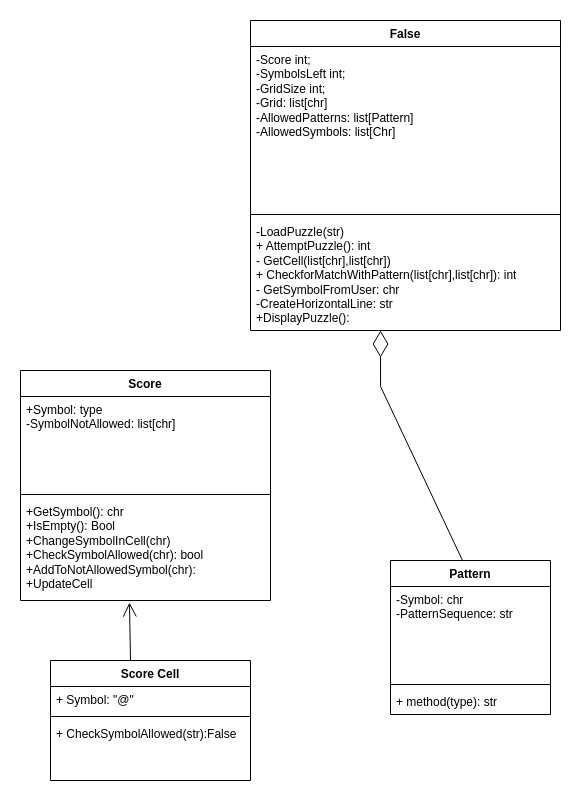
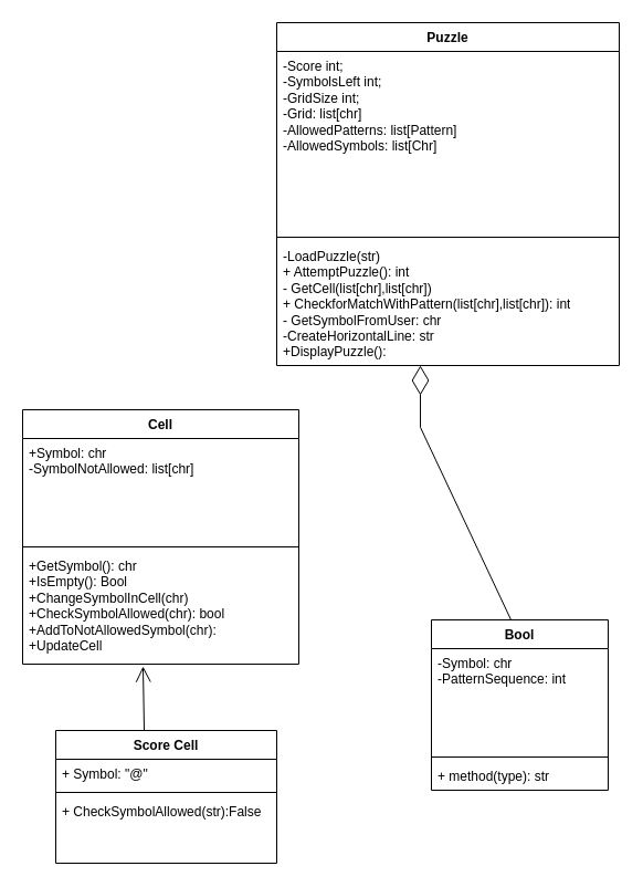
  <mxCell id="0" />
  <mxCell id="1" parent="0" />
- <mxCell id="2" value="False" style="swimlane;fontStyle=1;align=center;verticalAlign=top;childLayout=stackLayout;horizontal=1;startSize=26;horizontalStack=0;resizeParent=1;resizeParentMax=0;resizeLast=0;collapsible=1;marginBottom=0;whiteSpace=wrap;html=1;" parent="1" vertex="1"><mxGeometry x="250" y="20" width="310" height="310" as="geometry" /></mxCell>
+ <mxCell id="2" value="Puzzle" style="swimlane;fontStyle=1;align=center;verticalAlign=top;childLayout=stackLayout;horizontal=1;startSize=26;horizontalStack=0;resizeParent=1;resizeParentMax=0;resizeLast=0;collapsible=1;marginBottom=0;whiteSpace=wrap;html=1;" parent="1" vertex="1"><mxGeometry x="250" y="20" width="310" height="310" as="geometry" /></mxCell>
  <mxCell id="3" value="-Score int;&lt;br&gt;-SymbolsLeft int;&lt;br&gt;-GridSize int;&lt;br&gt;-Grid: list[chr]&lt;br&gt;-AllowedPatterns: list[Pattern]&lt;br&gt;-AllowedSymbols: list[Chr]" style="text;strokeColor=none;fillColor=none;align=left;verticalAlign=top;spacingLeft=4;spacingRight=4;overflow=hidden;rotatable=0;points=[[0,0.5],[1,0.5]];portConstraint=eastwest;whiteSpace=wrap;html=1;" parent="2" vertex="1"><mxGeometry y="26" width="310" height="164" as="geometry" /></mxCell>
  <mxCell id="4" value="" style="line;strokeWidth=1;fillColor=none;align=left;verticalAlign=middle;spacingTop=-1;spacingLeft=3;spacingRight=3;rotatable=0;labelPosition=right;points=[];portConstraint=eastwest;strokeColor=inherit;" parent="2" vertex="1"><mxGeometry y="190" width="310" height="8" as="geometry" /></mxCell>
  <mxCell id="5" value="-LoadPuzzle(str)&lt;br&gt;+ AttemptPuzzle(): int&lt;br&gt;- GetCell(list[chr],list[chr])&lt;br&gt;+ CheckforMatchWithPattern(list[chr],list[chr]): int&lt;br&gt;- GetSymbolFromUser: chr&lt;br&gt;-CreateHorizontalLine: str&lt;br&gt;+DisplayPuzzle():" style="text;strokeColor=none;fillColor=none;align=left;verticalAlign=top;spacingLeft=4;spacingRight=4;overflow=hidden;rotatable=0;points=[[0,0.5],[1,0.5]];portConstraint=eastwest;whiteSpace=wrap;html=1;" parent="2" vertex="1"><mxGeometry y="198" width="310" height="112" as="geometry" /></mxCell>
- <mxCell id="6" value="Score" style="swimlane;fontStyle=1;align=center;verticalAlign=top;childLayout=stackLayout;horizontal=1;startSize=26;horizontalStack=0;resizeParent=1;resizeParentMax=0;resizeLast=0;collapsible=1;marginBottom=0;whiteSpace=wrap;html=1;" parent="1" vertex="1"><mxGeometry x="20" y="370" width="250" height="230" as="geometry" /></mxCell>
- <mxCell id="7" value="+Symbol: type&lt;br&gt;-SymbolNotAllowed: list[chr]" style="text;strokeColor=none;fillColor=none;align=left;verticalAlign=top;spacingLeft=4;spacingRight=4;overflow=hidden;rotatable=0;points=[[0,0.5],[1,0.5]];portConstraint=eastwest;whiteSpace=wrap;html=1;" parent="6" vertex="1"><mxGeometry y="26" width="250" height="94" as="geometry" /></mxCell>
+ <mxCell id="6" value="Cell" style="swimlane;fontStyle=1;align=center;verticalAlign=top;childLayout=stackLayout;horizontal=1;startSize=26;horizontalStack=0;resizeParent=1;resizeParentMax=0;resizeLast=0;collapsible=1;marginBottom=0;whiteSpace=wrap;html=1;" parent="1" vertex="1"><mxGeometry x="20" y="370" width="250" height="230" as="geometry" /></mxCell>
+ <mxCell id="7" value="+Symbol: chr&lt;br&gt;-SymbolNotAllowed: list[chr]" style="text;strokeColor=none;fillColor=none;align=left;verticalAlign=top;spacingLeft=4;spacingRight=4;overflow=hidden;rotatable=0;points=[[0,0.5],[1,0.5]];portConstraint=eastwest;whiteSpace=wrap;html=1;" parent="6" vertex="1"><mxGeometry y="26" width="250" height="94" as="geometry" /></mxCell>
  <mxCell id="8" value="" style="line;strokeWidth=1;fillColor=none;align=left;verticalAlign=middle;spacingTop=-1;spacingLeft=3;spacingRight=3;rotatable=0;labelPosition=right;points=[];portConstraint=eastwest;strokeColor=inherit;" parent="6" vertex="1"><mxGeometry y="120" width="250" height="8" as="geometry" /></mxCell>
  <mxCell id="9" value="+GetSymbol(): chr&lt;br&gt;+IsEmpty(): Bool&lt;br&gt;+ChangeSymbolInCell(chr)&lt;br&gt;+CheckSymbolAllowed(chr): bool&lt;br&gt;+AddToNotAllowedSymbol(chr):&amp;nbsp;&lt;br&gt;+UpdateCell" style="text;strokeColor=none;fillColor=none;align=left;verticalAlign=top;spacingLeft=4;spacingRight=4;overflow=hidden;rotatable=0;points=[[0,0.5],[1,0.5]];portConstraint=eastwest;whiteSpace=wrap;html=1;" parent="6" vertex="1"><mxGeometry y="128" width="250" height="102" as="geometry" /></mxCell>
  <mxCell id="10" value="" style="endArrow=diamondThin;endFill=0;endSize=24;html=1;rounded=0;exitX=0.581;exitY=-0.021;exitDx=0;exitDy=0;exitPerimeter=0;entryX=0.783;entryY=1.036;entryDx=0;entryDy=0;entryPerimeter=0;" parent="1" edge="1"><mxGeometry width="160" relative="1" as="geometry"><mxPoint x="462.02" y="559.962" as="sourcePoint" /><mxPoint x="380" y="330.002" as="targetPoint" /><Array as="points"><mxPoint x="380.06" y="385.97" /></Array></mxGeometry></mxCell>
- <mxCell id="11" value="Pattern" style="swimlane;fontStyle=1;align=center;verticalAlign=top;childLayout=stackLayout;horizontal=1;startSize=26;horizontalStack=0;resizeParent=1;resizeParentMax=0;resizeLast=0;collapsible=1;marginBottom=0;whiteSpace=wrap;html=1;" vertex="1" parent="1"><mxGeometry x="390" y="560" width="160" height="154" as="geometry" /></mxCell>
- <mxCell id="12" value="-Symbol: chr&lt;br&gt;-PatternSequence: str" style="text;strokeColor=none;fillColor=none;align=left;verticalAlign=top;spacingLeft=4;spacingRight=4;overflow=hidden;rotatable=0;points=[[0,0.5],[1,0.5]];portConstraint=eastwest;whiteSpace=wrap;html=1;" vertex="1" parent="11"><mxGeometry y="26" width="160" height="94" as="geometry" /></mxCell>
+ <mxCell id="11" value="Bool" style="swimlane;fontStyle=1;align=center;verticalAlign=top;childLayout=stackLayout;horizontal=1;startSize=26;horizontalStack=0;resizeParent=1;resizeParentMax=0;resizeLast=0;collapsible=1;marginBottom=0;whiteSpace=wrap;html=1;" vertex="1" parent="1"><mxGeometry x="390" y="560" width="160" height="154" as="geometry" /></mxCell>
+ <mxCell id="12" value="-Symbol: chr&lt;br&gt;-PatternSequence: int" style="text;strokeColor=none;fillColor=none;align=left;verticalAlign=top;spacingLeft=4;spacingRight=4;overflow=hidden;rotatable=0;points=[[0,0.5],[1,0.5]];portConstraint=eastwest;whiteSpace=wrap;html=1;" vertex="1" parent="11"><mxGeometry y="26" width="160" height="94" as="geometry" /></mxCell>
  <mxCell id="13" value="" style="line;strokeWidth=1;fillColor=none;align=left;verticalAlign=middle;spacingTop=-1;spacingLeft=3;spacingRight=3;rotatable=0;labelPosition=right;points=[];portConstraint=eastwest;strokeColor=inherit;" vertex="1" parent="11"><mxGeometry y="120" width="160" height="8" as="geometry" /></mxCell>
  <mxCell id="14" value="+ method(type): str" style="text;strokeColor=none;fillColor=none;align=left;verticalAlign=top;spacingLeft=4;spacingRight=4;overflow=hidden;rotatable=0;points=[[0,0.5],[1,0.5]];portConstraint=eastwest;whiteSpace=wrap;html=1;" vertex="1" parent="11"><mxGeometry y="128" width="160" height="26" as="geometry" /></mxCell>
  <mxCell id="15" value="Score Cell" style="swimlane;fontStyle=1;align=center;verticalAlign=top;childLayout=stackLayout;horizontal=1;startSize=26;horizontalStack=0;resizeParent=1;resizeParentMax=0;resizeLast=0;collapsible=1;marginBottom=0;whiteSpace=wrap;html=1;" vertex="1" parent="1"><mxGeometry x="50" y="660" width="200" height="120" as="geometry" /></mxCell>
  <mxCell id="16" value="" style="endArrow=open;endFill=1;endSize=12;html=1;rounded=0;entryX=0.436;entryY=1.02;entryDx=0;entryDy=0;entryPerimeter=0;" edge="1" parent="15" target="9"><mxGeometry width="160" relative="1" as="geometry"><mxPoint x="80" as="sourcePoint" /><mxPoint x="240" as="targetPoint" /></mxGeometry></mxCell>
  <mxCell id="17" value="+ Symbol: &quot;@&quot;" style="text;strokeColor=none;fillColor=none;align=left;verticalAlign=top;spacingLeft=4;spacingRight=4;overflow=hidden;rotatable=0;points=[[0,0.5],[1,0.5]];portConstraint=eastwest;whiteSpace=wrap;html=1;" vertex="1" parent="15"><mxGeometry y="26" width="200" height="26" as="geometry" /></mxCell>
  <mxCell id="18" value="" style="line;strokeWidth=1;fillColor=none;align=left;verticalAlign=middle;spacingTop=-1;spacingLeft=3;spacingRight=3;rotatable=0;labelPosition=right;points=[];portConstraint=eastwest;strokeColor=inherit;" vertex="1" parent="15"><mxGeometry y="52" width="200" height="8" as="geometry" /></mxCell>
  <mxCell id="19" value="+ CheckSymbolAllowed(str):False" style="text;strokeColor=none;fillColor=none;align=left;verticalAlign=top;spacingLeft=4;spacingRight=4;overflow=hidden;rotatable=0;points=[[0,0.5],[1,0.5]];portConstraint=eastwest;whiteSpace=wrap;html=1;" vertex="1" parent="15"><mxGeometry y="60" width="200" height="60" as="geometry" /></mxCell>
